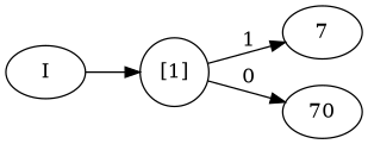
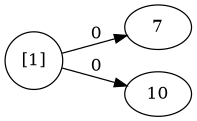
  digraph {
    rankdir=LR
    n1 [label="[1]" shape=circle]
    n2 [label=7]
-   10 [label=70]
-   I
-   n1 -> n2 [label=" 1"]
+   10
+   n1 -> n2 [label=" 0"]
    n1 -> 10 [label=" 0"]
-   I -> n1
  }
